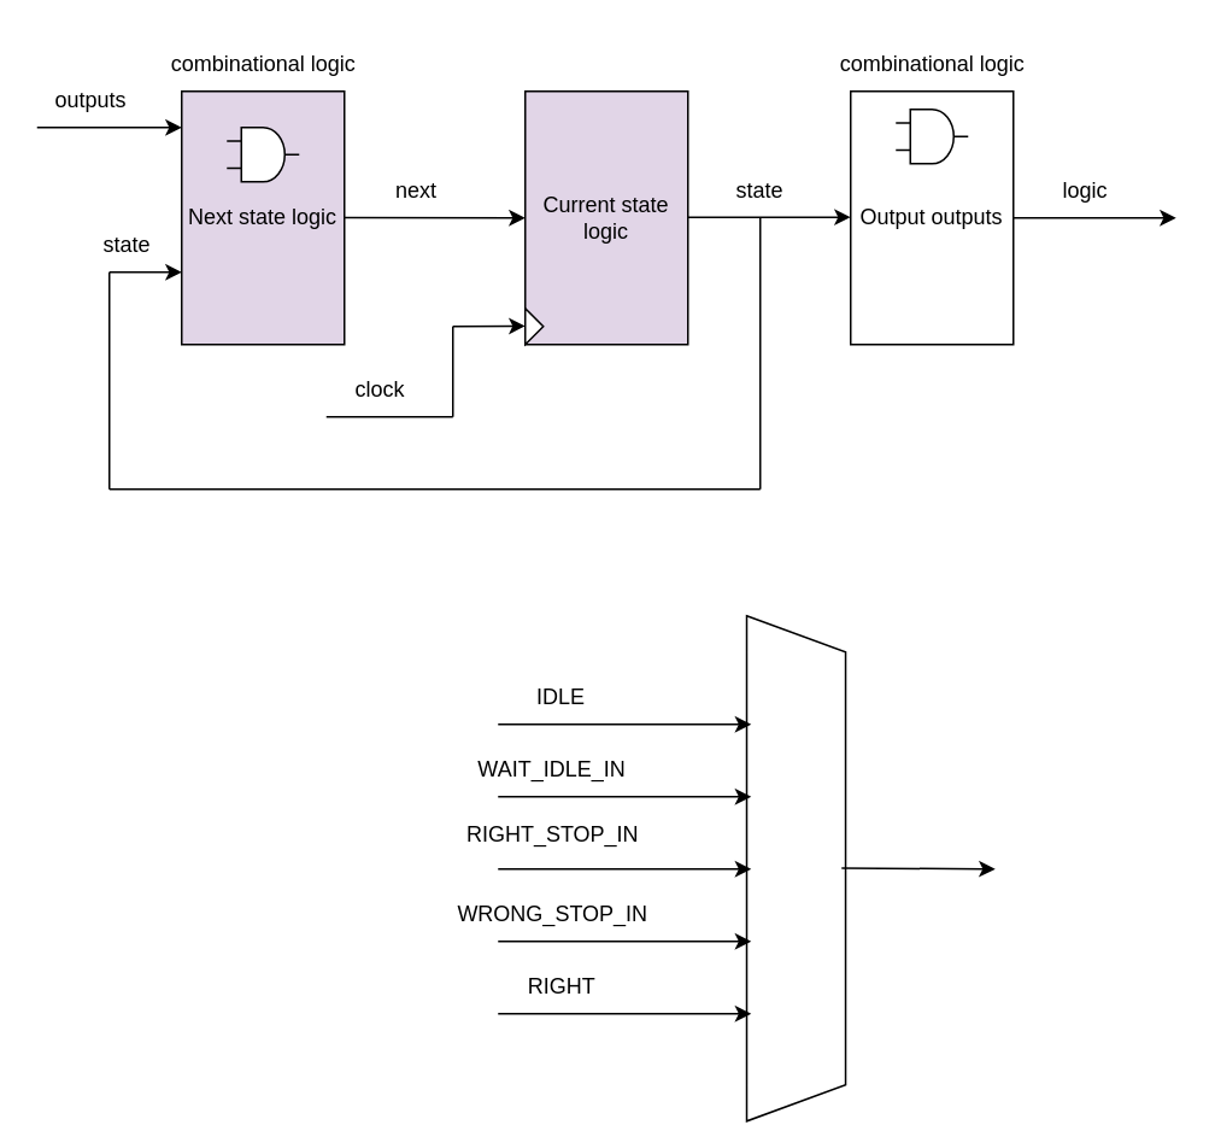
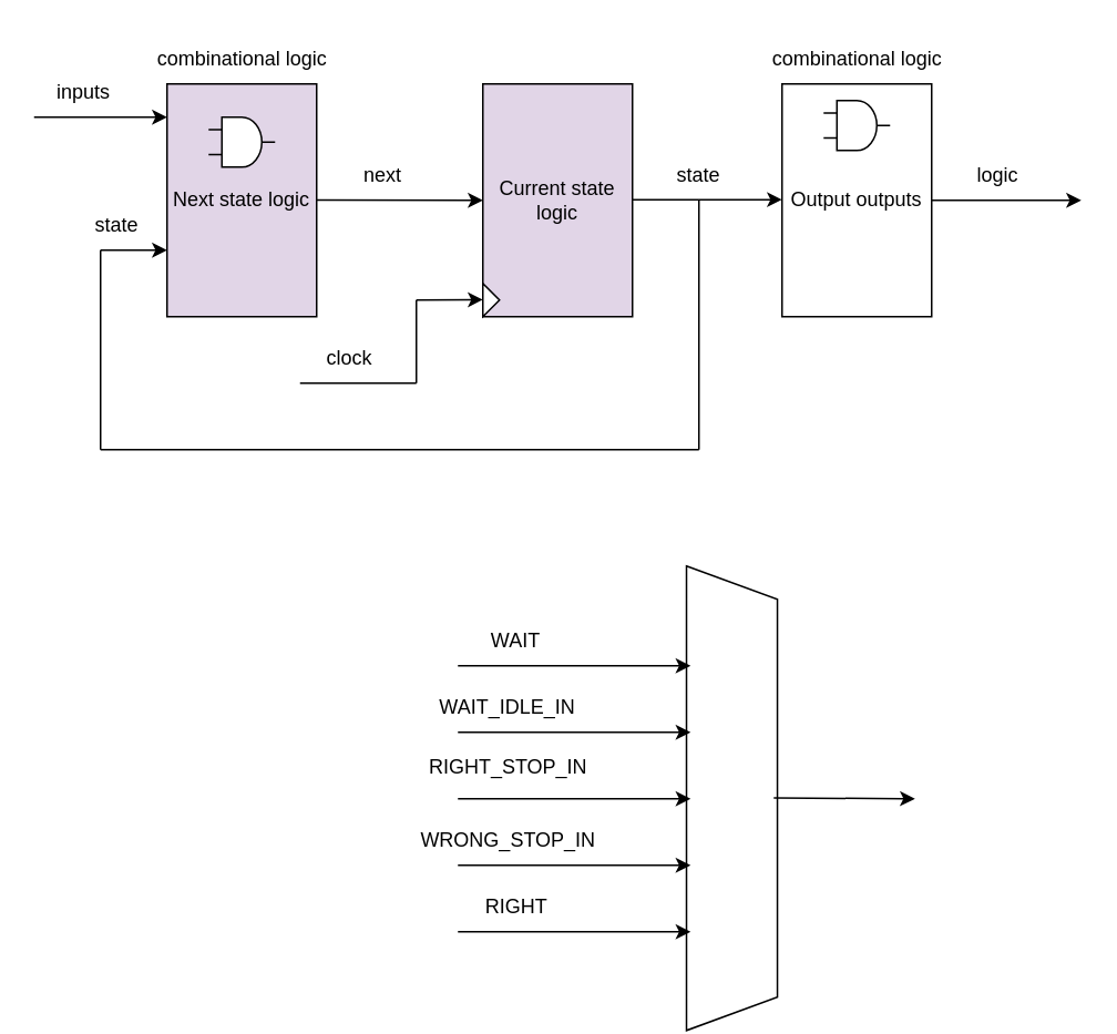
  <mxCell id="0" />
  <mxCell id="1" parent="0" />
  <mxCell id="2" value="Next state logic" style="rounded=0;whiteSpace=wrap;html=1;fillColor=#e1d5e7;" parent="1" vertex="1"><mxGeometry x="100" y="50" width="90" height="140" as="geometry" /></mxCell>
  <mxCell id="3" value="Current state logic" style="rounded=0;whiteSpace=wrap;html=1;fillColor=#e1d5e7;" parent="1" vertex="1"><mxGeometry x="290" y="50" width="90" height="140" as="geometry" /></mxCell>
  <mxCell id="4" value="" style="triangle;whiteSpace=wrap;html=1;" parent="1" vertex="1"><mxGeometry x="290" y="170" width="10" height="20" as="geometry" /></mxCell>
  <mxCell id="5" value="" style="endArrow=classic;html=1;rounded=0;" parent="1" edge="1"><mxGeometry width="50" height="50" relative="1" as="geometry"><mxPoint x="250" y="180" as="sourcePoint" /><mxPoint x="290" y="179.76" as="targetPoint" /></mxGeometry></mxCell>
  <mxCell id="6" value="" style="endArrow=none;html=1;rounded=0;" parent="1" edge="1"><mxGeometry width="50" height="50" relative="1" as="geometry"><mxPoint x="250" y="230" as="sourcePoint" /><mxPoint x="250" y="180" as="targetPoint" /></mxGeometry></mxCell>
  <mxCell id="7" value="" style="endArrow=none;html=1;rounded=0;" edge="1" parent="1"><mxGeometry width="50" height="50" relative="1" as="geometry"><mxPoint x="180" y="230" as="sourcePoint" /><mxPoint x="250" y="230" as="targetPoint" /></mxGeometry></mxCell>
  <mxCell id="8" value="clock" style="text;strokeColor=none;align=center;fillColor=none;html=1;verticalAlign=middle;whiteSpace=wrap;rounded=0;" vertex="1" parent="1"><mxGeometry x="180" y="200" width="60" height="30" as="geometry" /></mxCell>
  <mxCell id="9" value="" style="endArrow=classic;html=1;rounded=0;entryX=0;entryY=0.5;entryDx=0;entryDy=0;" edge="1" parent="1" target="3"><mxGeometry width="50" height="50" relative="1" as="geometry"><mxPoint x="190" y="119.8" as="sourcePoint" /><mxPoint x="260" y="119.8" as="targetPoint" /></mxGeometry></mxCell>
  <mxCell id="10" value="next" style="text;strokeColor=none;align=center;fillColor=none;html=1;verticalAlign=middle;whiteSpace=wrap;rounded=0;" vertex="1" parent="1"><mxGeometry x="200" y="90" width="60" height="30" as="geometry" /></mxCell>
  <mxCell id="11" value="" style="endArrow=classic;html=1;rounded=0;" edge="1" parent="1"><mxGeometry width="50" height="50" relative="1" as="geometry"><mxPoint x="380" y="119.6" as="sourcePoint" /><mxPoint x="470" y="119.6" as="targetPoint" /></mxGeometry></mxCell>
  <mxCell id="12" value="Output outputs" style="rounded=0;whiteSpace=wrap;html=1;" vertex="1" parent="1"><mxGeometry x="470" y="50" width="90" height="140" as="geometry" /></mxCell>
  <mxCell id="13" value="" style="endArrow=none;html=1;rounded=0;" edge="1" parent="1"><mxGeometry width="50" height="50" relative="1" as="geometry"><mxPoint x="420" y="270" as="sourcePoint" /><mxPoint x="420" y="120" as="targetPoint" /></mxGeometry></mxCell>
  <mxCell id="14" value="" style="endArrow=none;html=1;rounded=0;" edge="1" parent="1"><mxGeometry width="50" height="50" relative="1" as="geometry"><mxPoint x="60" y="270" as="sourcePoint" /><mxPoint x="420" y="270" as="targetPoint" /></mxGeometry></mxCell>
  <mxCell id="15" value="" style="endArrow=none;html=1;rounded=0;" edge="1" parent="1"><mxGeometry width="50" height="50" relative="1" as="geometry"><mxPoint x="60" y="270" as="sourcePoint" /><mxPoint x="60" y="150" as="targetPoint" /></mxGeometry></mxCell>
  <mxCell id="16" value="" style="endArrow=classic;html=1;rounded=0;" edge="1" parent="1"><mxGeometry width="50" height="50" relative="1" as="geometry"><mxPoint x="60" y="150" as="sourcePoint" /><mxPoint x="100" y="150" as="targetPoint" /></mxGeometry></mxCell>
  <mxCell id="17" value="state" style="text;strokeColor=none;align=center;fillColor=none;html=1;verticalAlign=middle;whiteSpace=wrap;rounded=0;" vertex="1" parent="1"><mxGeometry x="390" y="90" width="60" height="30" as="geometry" /></mxCell>
  <mxCell id="18" value="state" style="text;strokeColor=none;align=center;fillColor=none;html=1;verticalAlign=middle;whiteSpace=wrap;rounded=0;" vertex="1" parent="1"><mxGeometry x="40" y="120" width="60" height="30" as="geometry" /></mxCell>
  <mxCell id="19" value="" style="verticalLabelPosition=bottom;shadow=0;dashed=0;align=center;html=1;verticalAlign=top;shape=mxgraph.electrical.logic_gates.logic_gate;operation=and;" vertex="1" parent="1"><mxGeometry x="125" y="70" width="40" height="30" as="geometry" /></mxCell>
  <mxCell id="20" value="" style="verticalLabelPosition=bottom;shadow=0;dashed=0;align=center;html=1;verticalAlign=top;shape=mxgraph.electrical.logic_gates.logic_gate;operation=and;" vertex="1" parent="1"><mxGeometry x="495" y="60" width="40" height="30" as="geometry" /></mxCell>
  <mxCell id="21" value="" style="endArrow=classic;html=1;rounded=0;" edge="1" parent="1"><mxGeometry width="50" height="50" relative="1" as="geometry"><mxPoint x="560" y="120" as="sourcePoint" /><mxPoint x="650" y="120" as="targetPoint" /></mxGeometry></mxCell>
  <mxCell id="22" value="logic" style="text;strokeColor=none;align=center;fillColor=none;html=1;verticalAlign=middle;whiteSpace=wrap;rounded=0;" vertex="1" parent="1"><mxGeometry x="570" y="90" width="60" height="30" as="geometry" /></mxCell>
  <mxCell id="23" value="" style="endArrow=classic;html=1;rounded=0;" edge="1" parent="1"><mxGeometry width="50" height="50" relative="1" as="geometry"><mxPoint x="20" y="70" as="sourcePoint" /><mxPoint x="100" y="70" as="targetPoint" /></mxGeometry></mxCell>
- <mxCell id="24" value="outputs" style="text;strokeColor=none;align=center;fillColor=none;html=1;verticalAlign=middle;whiteSpace=wrap;rounded=0;" vertex="1" parent="1"><mxGeometry x="20" y="40" width="60" height="30" as="geometry" /></mxCell>
+ <mxCell id="24" value="inputs" style="text;strokeColor=none;align=center;fillColor=none;html=1;verticalAlign=middle;whiteSpace=wrap;rounded=0;" vertex="1" parent="1"><mxGeometry x="20" y="40" width="60" height="30" as="geometry" /></mxCell>
  <mxCell id="25" value="combinational logic" style="text;strokeColor=none;align=center;fillColor=none;html=1;verticalAlign=middle;whiteSpace=wrap;rounded=0;" vertex="1" parent="1"><mxGeometry x="87.5" y="20" width="115" height="30" as="geometry" /></mxCell>
  <mxCell id="26" value="combinational logic" style="text;strokeColor=none;align=center;fillColor=none;html=1;verticalAlign=middle;whiteSpace=wrap;rounded=0;" vertex="1" parent="1"><mxGeometry x="457.5" y="20" width="115" height="30" as="geometry" /></mxCell>
  <mxCell id="27" value="" style="shape=trapezoid;perimeter=trapezoidPerimeter;whiteSpace=wrap;html=1;fixedSize=1;rotation=90;" vertex="1" parent="1"><mxGeometry x="300.16" y="452.35" width="279.37" height="54.69" as="geometry" /></mxCell>
  <mxCell id="28" value="" style="endArrow=classic;html=1;rounded=0;" edge="1" parent="1"><mxGeometry width="50" height="50" relative="1" as="geometry"><mxPoint x="275" y="400" as="sourcePoint" /><mxPoint x="415" y="400" as="targetPoint" /></mxGeometry></mxCell>
  <mxCell id="29" value="" style="endArrow=classic;html=1;rounded=0;" edge="1" parent="1"><mxGeometry width="50" height="50" relative="1" as="geometry"><mxPoint x="275" y="440" as="sourcePoint" /><mxPoint x="415" y="440" as="targetPoint" /></mxGeometry></mxCell>
  <mxCell id="30" value="" style="endArrow=classic;html=1;rounded=0;" edge="1" parent="1"><mxGeometry width="50" height="50" relative="1" as="geometry"><mxPoint x="275" y="480" as="sourcePoint" /><mxPoint x="415" y="480" as="targetPoint" /></mxGeometry></mxCell>
- <mxCell id="31" value="IDLE" style="text;strokeColor=none;align=center;fillColor=none;html=1;verticalAlign=middle;whiteSpace=wrap;rounded=0;" vertex="1" parent="1"><mxGeometry x="280" y="370" width="60" height="30" as="geometry" /></mxCell>
+ <mxCell id="31" value="WAIT" style="text;strokeColor=none;align=center;fillColor=none;html=1;verticalAlign=middle;whiteSpace=wrap;rounded=0;" vertex="1" parent="1"><mxGeometry x="280" y="370" width="60" height="30" as="geometry" /></mxCell>
  <mxCell id="32" value="WAIT_IDLE_IN" style="text;strokeColor=none;align=center;fillColor=none;html=1;verticalAlign=middle;whiteSpace=wrap;rounded=0;" vertex="1" parent="1"><mxGeometry x="230" y="410" width="150" height="30" as="geometry" /></mxCell>
  <mxCell id="33" value="RIGHT_STOP_IN" style="text;strokeColor=none;align=center;fillColor=none;html=1;verticalAlign=middle;whiteSpace=wrap;rounded=0;" vertex="1" parent="1"><mxGeometry x="237.5" y="446.25" width="135" height="30" as="geometry" /></mxCell>
  <mxCell id="34" value="" style="endArrow=classic;html=1;rounded=0;" edge="1" parent="1"><mxGeometry width="50" height="50" relative="1" as="geometry"><mxPoint x="275" y="520" as="sourcePoint" /><mxPoint x="415" y="520" as="targetPoint" /></mxGeometry></mxCell>
  <mxCell id="35" value="" style="endArrow=classic;html=1;rounded=0;" edge="1" parent="1"><mxGeometry width="50" height="50" relative="1" as="geometry"><mxPoint x="275" y="560" as="sourcePoint" /><mxPoint x="415" y="560" as="targetPoint" /></mxGeometry></mxCell>
  <mxCell id="36" value="" style="endArrow=classic;html=1;rounded=0;" edge="1" parent="1"><mxGeometry width="50" height="50" relative="1" as="geometry"><mxPoint x="465" y="479.49" as="sourcePoint" /><mxPoint x="550" y="480" as="targetPoint" /></mxGeometry></mxCell>
  <mxCell id="37" value="WRONG_STOP_IN" style="text;strokeColor=none;align=center;fillColor=none;html=1;verticalAlign=middle;whiteSpace=wrap;rounded=0;" vertex="1" parent="1"><mxGeometry x="237.5" y="490" width="135" height="30" as="geometry" /></mxCell>
  <mxCell id="38" value="RIGHT" style="text;strokeColor=none;align=center;fillColor=none;html=1;verticalAlign=middle;whiteSpace=wrap;rounded=0;" vertex="1" parent="1"><mxGeometry x="242.5" y="530" width="135" height="30" as="geometry" /></mxCell>
